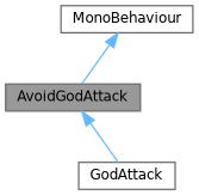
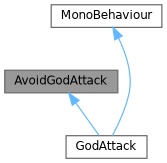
  digraph {
    node [color=gray40 fillcolor=white fontname=Helvetica fontsize=10 shape=box style=filled]
    edge [color=steelblue1 dir=back fontname=Helvetica fontsize=10 labelfontname=Helvetica labelfontsize=10 style=solid]
    n1 [fillcolor=grey60 fontcolor=black height=0.2 label=AvoidGodAttack width=0.4]
    n2 [height=0.2 label=GodAttack width=0.4]
    n3 [height=0.2 label=MonoBehaviour width=0.4]
    n1 -> n2
-   n3 -> n1
+   n3 -> n2
  }
